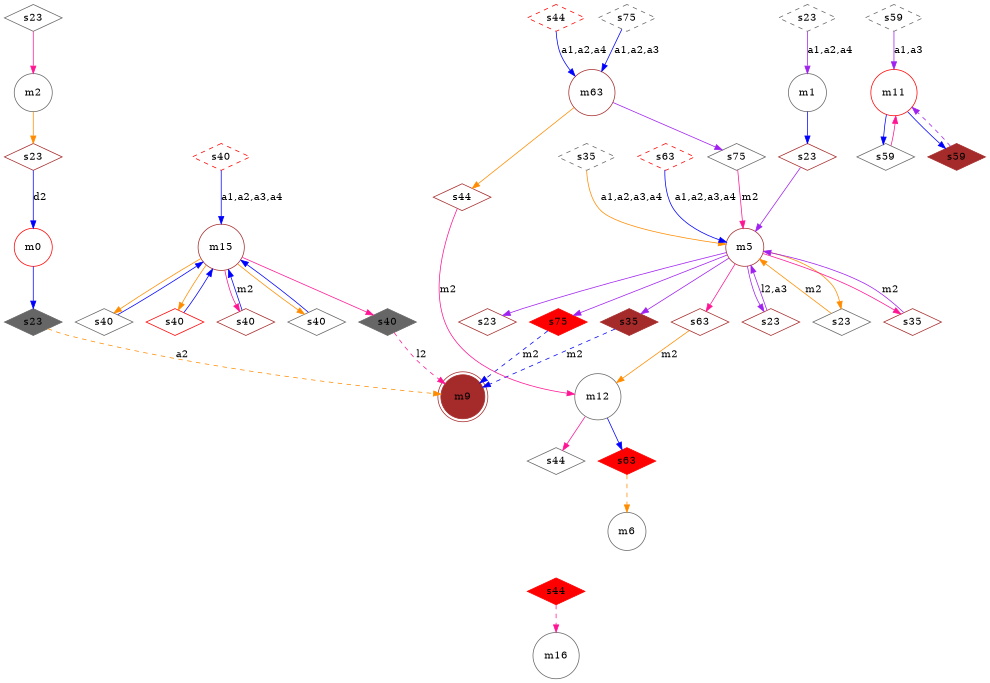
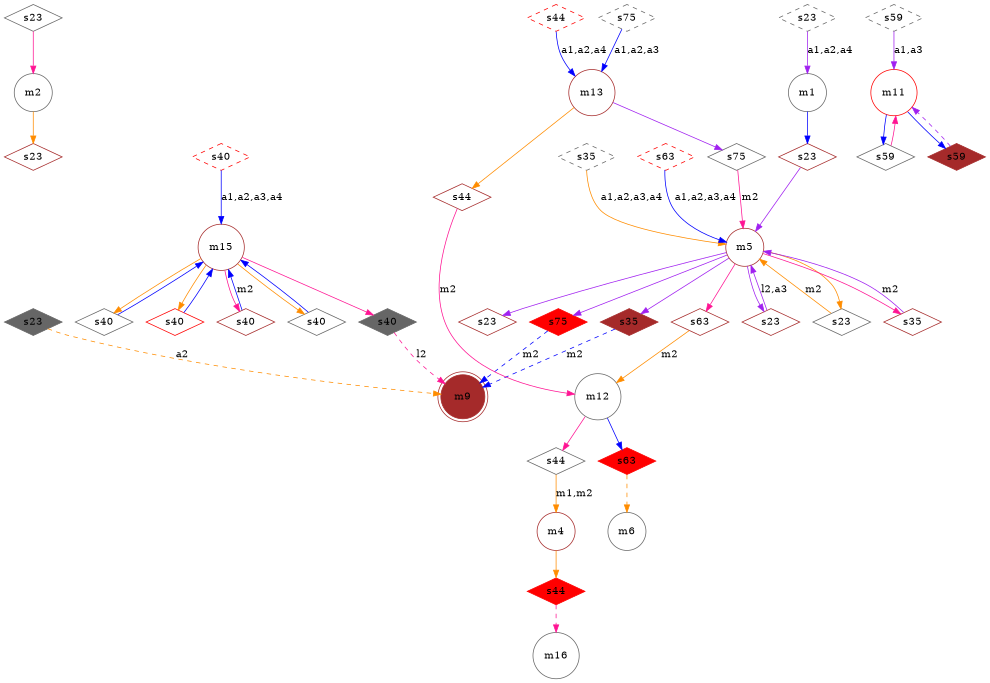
  digraph {
    node [color=gray40 shape=diamond]
    edge [color=blue]
    n1 [label=s23]
    m2 [shape=circle]
    m12 [shape=circle]
    n4 [label=s44]
    n5 [color=red label=s63 style=filled]
+   m4 [color=brown shape=circle]
    m6 [shape=circle]
    m9 [color=brown shape=doublecircle style=filled]
    m15 [color=brown shape=circle]
    n10 [label=s40]
    n11 [color=red label=s40]
    n12 [color=brown label=s40]
    n13 [label=s40]
    n14 [label=s40 style=filled]
    m5 [color=brown shape=circle]
    n16 [label=s23]
    n17 [color=brown label=s23]
    n18 [color=brown label=s23]
    n19 [color=brown label=s35]
    n20 [color=brown label=s35 style=filled]
    n21 [color=brown label=s63]
    n22 [color=red label=s75 style=filled]
    n23 [color=red label=s44 style=filled]
    m16 [shape=circle]
    m11 [color=red shape=circle]
    n26 [label=s59]
    n27 [color=brown label=s59 style=filled]
    n28 [label=m1 shape=circle]
    n29 [color=brown label=s23]
-   m13 [color=brown shape=circle label=m63]
+   m13 [color=brown shape=circle]
    n31 [color=brown label=s44]
    n32 [label=s75]
    n33 [color=brown label=s23]
-   m0 [color=red shape=circle]
    n35 [label=s23 style=filled]
    n36 [label=s23 style=dashed]
    n37 [label=s35 style=dashed]
    n38 [color=red label=s40 style=dashed]
    n39 [color=red label=s44 style=dashed]
    n40 [label=s59 style=dashed]
    n41 [color=red label=s63 style=dashed]
    n42 [label=s75 style=dashed]
    n1 -> m2 [color=deeppink]
    m2 -> n33 [color=darkorange]
    m12 -> n4 [color=deeppink]
    m12 -> n5
+   n4 -> m4 [color=darkorange label="m1,m2"]
    n5 -> m6 [color=darkorange style=dashed]
+   m4 -> n23 [color=darkorange]
    m15 -> n10 [color=darkorange]
    m15 -> n11 [color=darkorange]
    m15 -> n12 [color=deeppink]
    m15 -> n13 [color=darkorange]
    m15 -> n14 [color=deeppink]
    n10 -> m15
    n11 -> m15
    n12 -> m15 [label=m2]
    n13 -> m15
    n14 -> m9 [color=deeppink label=l2 style=dashed]
    m5 -> n16 [color=darkorange]
    m5 -> n17 [color=purple]
    m5 -> n18 [color=purple]
    m5 -> n19 [color=deeppink]
    m5 -> n20 [color=purple]
    m5 -> n21 [color=deeppink]
    m5 -> n22 [color=purple]
    n16 -> m5 [color=darkorange label=m2]
    n17 -> m5 [color=purple label="l2,a3"]
    n19 -> m5 [color=purple label=m2]
    n20 -> m9 [label=m2 style=dashed]
    n21 -> m12 [color=darkorange label=m2]
    n22 -> m9 [label=m2 style=dashed]
    n23 -> m16 [color=deeppink style=dashed]
    m11 -> n26
    m11 -> n27
    n26 -> m11 [color=deeppink]
    n27 -> m11 [color=purple style=dashed]
    n28 -> n29
    n29 -> m5 [color=purple]
    m13 -> n31 [color=darkorange]
    m13 -> n32 [color=purple]
    n31 -> m12 [color=deeppink label=m2]
    n32 -> m5 [color=deeppink label=m2]
-   n33 -> m0 [label=d2]
-   m0 -> n35
    n35 -> m9 [color=darkorange label=a2 style=dashed]
    n36 -> n28 [color=purple label="a1,a2,a4"]
    n37 -> m5 [color=darkorange label="a1,a2,a3,a4"]
    n38 -> m15 [label="a1,a2,a3,a4"]
    n39 -> m13 [label="a1,a2,a4"]
    n40 -> m11 [color=purple label="a1,a3"]
    n41 -> m5 [label="a1,a2,a3,a4"]
    n42 -> m13 [label="a1,a2,a3"]
  }
